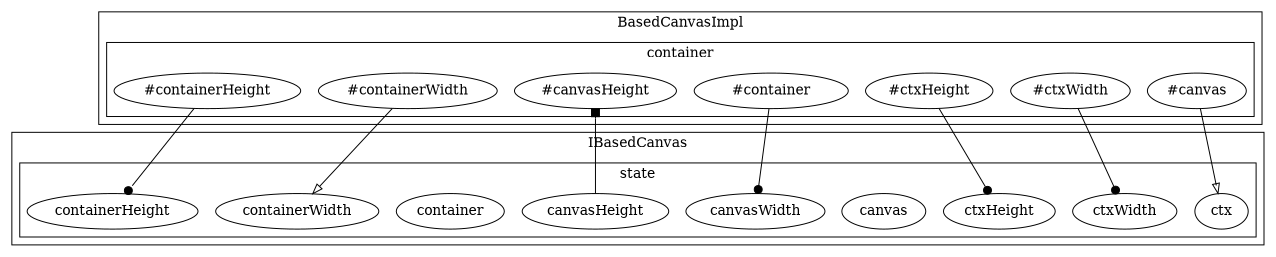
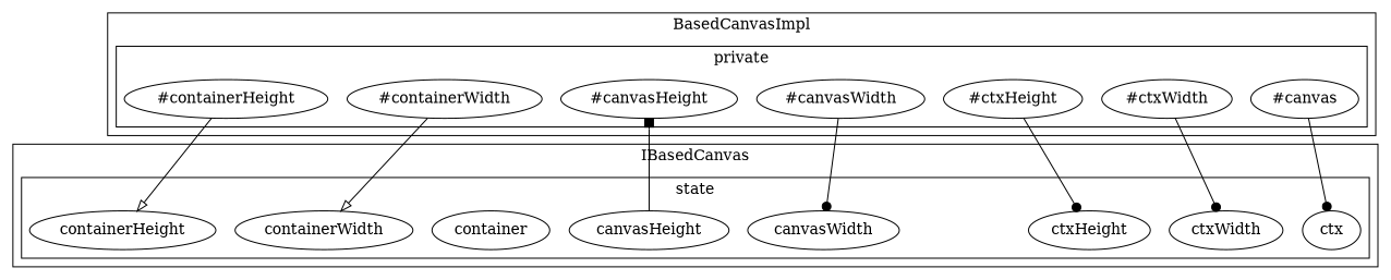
  digraph {
    edge [arrowhead=dot]
    ctx
    ctxWidth
    ctxHeight
-   canvas
    canvasWidth
    canvasHeight
    container
    containerWidth
    containerHeight
    n10 [label="#canvas"]
    "#ctxWidth"
    "#ctxHeight"
-   "#canvasWidth" [label="#container"]
+   "#canvasWidth"
    "#canvasHeight"
    "#containerWidth"
    "#containerHeight"
    subgraph cluster_1 {
      label=IBasedCanvas
      subgraph cluster_2 {
        label=state
        ctx
        ctxWidth
        ctxHeight
-       canvas
        canvasWidth
        canvasHeight
        container
        containerWidth
        containerHeight
      }
    }
    subgraph cluster_3 {
      label=BasedCanvasImpl
      subgraph cluster_4 {
-       label=container
+       label=private
        n10
        "#ctxWidth"
        "#ctxHeight"
        "#canvasWidth"
        "#canvasHeight"
        "#containerWidth"
        "#containerHeight"
      }
    }
    canvasHeight -> "#canvasHeight" [arrowhead=box]
-   n10 -> ctx [arrowhead=onormal]
+   n10 -> ctx
    "#ctxWidth" -> ctxWidth
    "#ctxHeight" -> ctxHeight
    "#canvasWidth" -> canvasWidth
    "#containerWidth" -> containerWidth [arrowhead=onormal]
-   "#containerHeight" -> containerHeight
+   "#containerHeight" -> containerHeight [arrowhead=onormal]
  }
